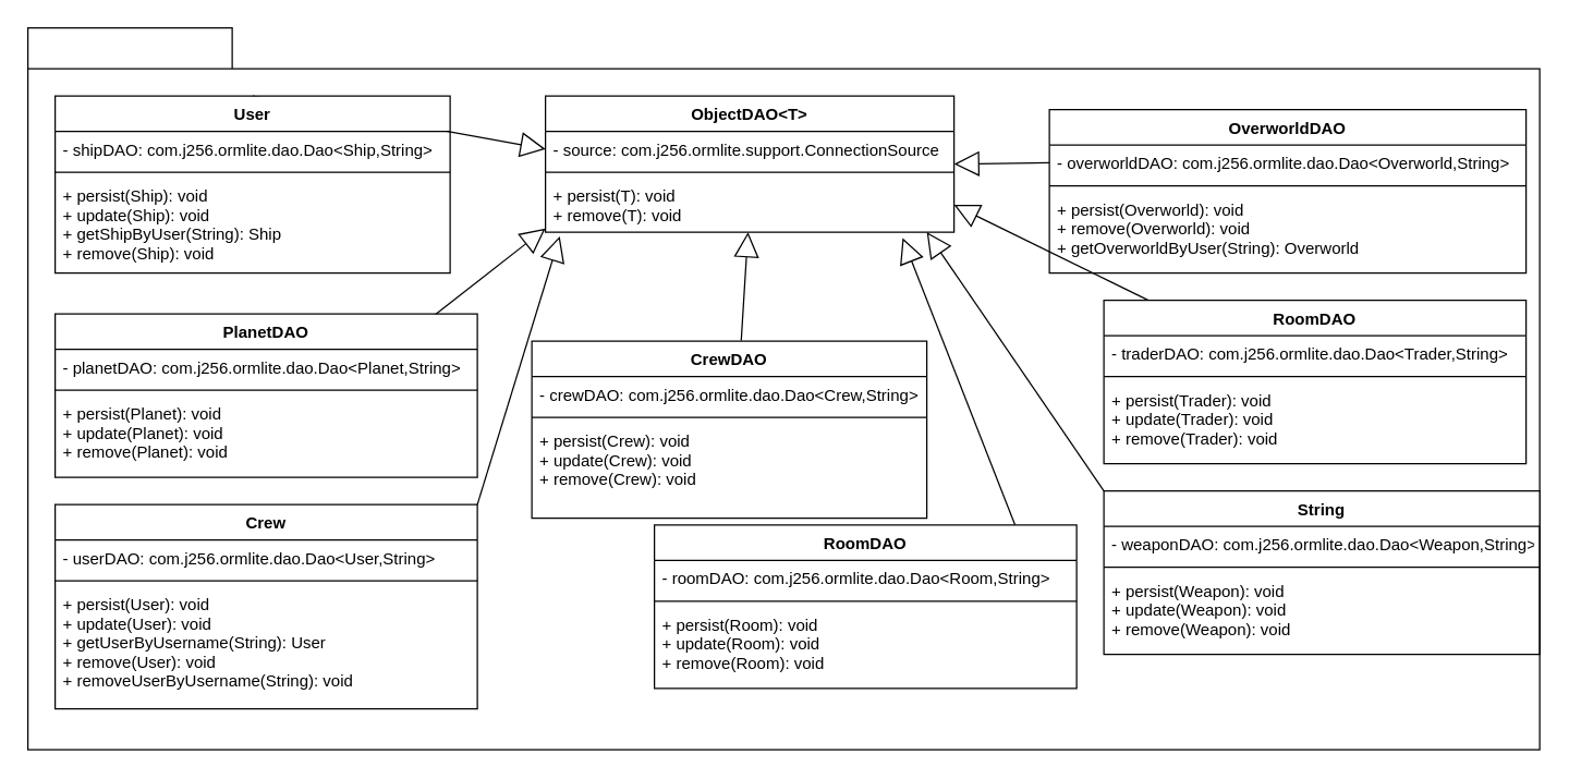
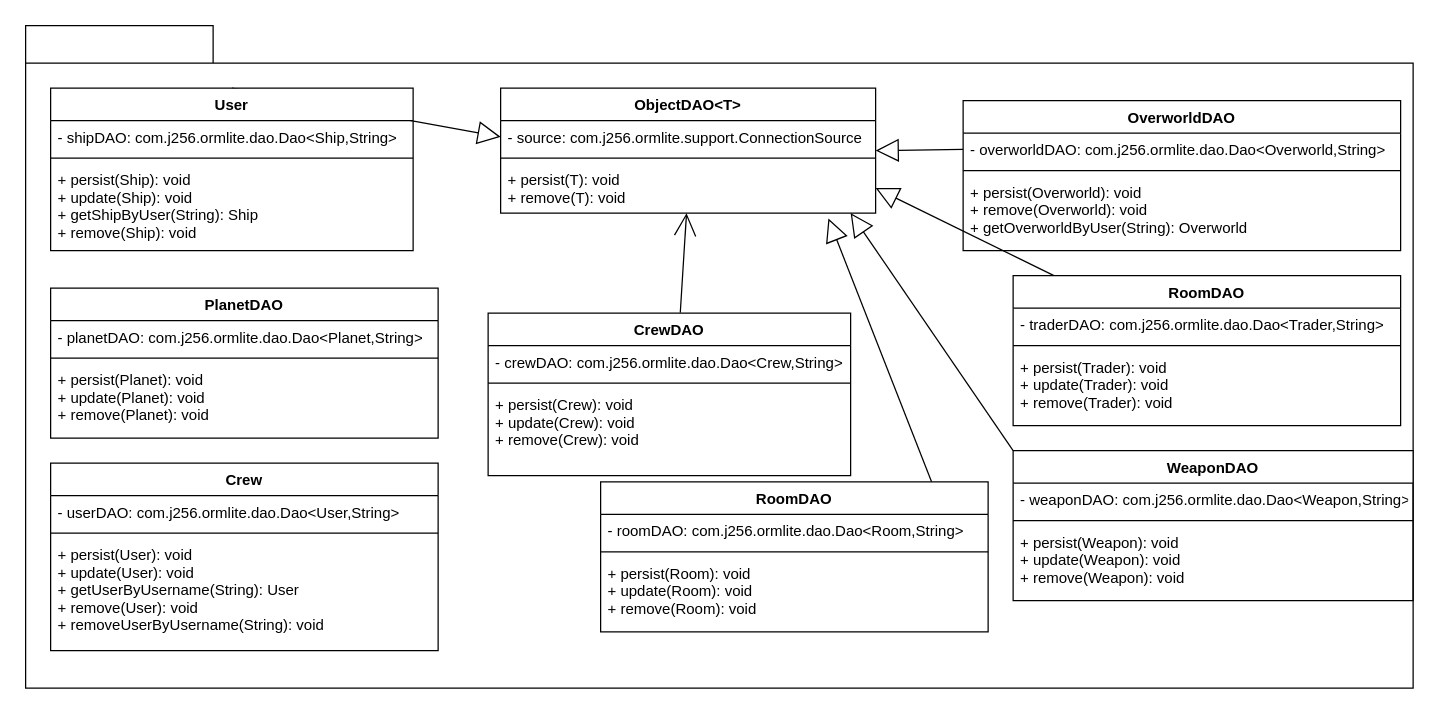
  <mxCell id="0" />
  <mxCell id="1" parent="0" />
  <mxCell id="2" value="" style="shape=folder;fontStyle=1;spacingTop=10;tabWidth=150;tabHeight=30;tabPosition=left;html=1;" vertex="1" parent="1"><mxGeometry x="20" y="20" width="1110" height="530" as="geometry" /></mxCell>
  <mxCell id="3" value="ObjectDAO&lt;T&gt;" style="swimlane;fontStyle=1;align=center;verticalAlign=top;childLayout=stackLayout;horizontal=1;startSize=26;horizontalStack=0;resizeParent=1;resizeParentMax=0;resizeLast=0;collapsible=1;marginBottom=0;" vertex="1" parent="1"><mxGeometry x="400" y="70" width="300" height="100" as="geometry"><mxRectangle x="460" y="200" width="120" height="26" as="alternateBounds" /></mxGeometry></mxCell>
  <mxCell id="4" value="- source: com.j256.ormlite.support.ConnectionSource" style="text;strokeColor=none;fillColor=none;align=left;verticalAlign=top;spacingLeft=4;spacingRight=4;overflow=hidden;rotatable=0;points=[[0,0.5],[1,0.5]];portConstraint=eastwest;" vertex="1" parent="3"><mxGeometry y="26" width="300" height="26" as="geometry" /></mxCell>
  <mxCell id="5" value="" style="line;strokeWidth=1;fillColor=none;align=left;verticalAlign=middle;spacingTop=-1;spacingLeft=3;spacingRight=3;rotatable=0;labelPosition=right;points=[];portConstraint=eastwest;" vertex="1" parent="3"><mxGeometry y="52" width="300" height="8" as="geometry" /></mxCell>
  <mxCell id="6" value="+ persist(T): void&#10;+ remove(T): void" style="text;strokeColor=none;fillColor=none;align=left;verticalAlign=top;spacingLeft=4;spacingRight=4;overflow=hidden;rotatable=0;points=[[0,0.5],[1,0.5]];portConstraint=eastwest;" vertex="1" parent="3"><mxGeometry y="60" width="300" height="40" as="geometry" /></mxCell>
  <mxCell id="7" value="" style="endArrow=block;endSize=16;endFill=0;html=1;exitX=0.5;exitY=0;exitDx=0;exitDy=0;entryX=0;entryY=0.5;entryDx=0;entryDy=0;" edge="1" parent="1" source="11" target="4"><mxGeometry width="160" relative="1" as="geometry"><mxPoint x="190" y="110" as="sourcePoint" /><mxPoint x="350" y="110" as="targetPoint" /></mxGeometry></mxCell>
- <mxCell id="8" value="" style="endArrow=block;endSize=16;endFill=0;html=1;exitX=0.53;exitY=-0.003;exitDx=0;exitDy=0;exitPerimeter=0;" edge="1" parent="1" source="43" target="6"><mxGeometry width="160" relative="1" as="geometry"><mxPoint x="225" y="240" as="sourcePoint" /><mxPoint x="410" y="119" as="targetPoint" /></mxGeometry></mxCell>
+ <mxCell id="8" value="" style="endArrow=open;endSize=16;endFill=0;html=1;exitX=0.53;exitY=-0.003;exitDx=0;exitDy=0;exitPerimeter=0;" edge="1" parent="1" source="43" target="6"><mxGeometry width="160" relative="1" as="geometry"><mxPoint x="225" y="240" as="sourcePoint" /><mxPoint x="410" y="119" as="targetPoint" /></mxGeometry></mxCell>
  <mxCell id="9" value="" style="endArrow=block;endSize=16;endFill=0;html=1;exitX=0;exitY=0.5;exitDx=0;exitDy=0;entryX=1;entryY=-0.25;entryDx=0;entryDy=0;entryPerimeter=0;" edge="1" parent="1" source="26" target="5"><mxGeometry width="160" relative="1" as="geometry"><mxPoint x="235" y="250" as="sourcePoint" /><mxPoint x="700" y="160" as="targetPoint" /></mxGeometry></mxCell>
- <mxCell id="10" value="" style="endArrow=block;endSize=16;endFill=0;html=1;exitX=0.897;exitY=0.011;exitDx=0;exitDy=0;entryX=0;entryY=0.931;entryDx=0;entryDy=0;exitPerimeter=0;entryPerimeter=0;" edge="1" parent="1" source="15" target="6"><mxGeometry width="160" relative="1" as="geometry"><mxPoint x="245" y="260" as="sourcePoint" /><mxPoint x="430" y="139" as="targetPoint" /></mxGeometry></mxCell>
  <mxCell id="11" value="User" style="swimlane;fontStyle=1;align=center;verticalAlign=top;childLayout=stackLayout;horizontal=1;startSize=26;horizontalStack=0;resizeParent=1;resizeParentMax=0;resizeLast=0;collapsible=1;marginBottom=0;" vertex="1" parent="1"><mxGeometry x="40" y="70" width="290" height="130" as="geometry"><mxRectangle x="460" y="200" width="120" height="26" as="alternateBounds" /></mxGeometry></mxCell>
  <mxCell id="12" value="- shipDAO: com.j256.ormlite.dao.Dao&lt;Ship,String&gt;" style="text;strokeColor=none;fillColor=none;align=left;verticalAlign=top;spacingLeft=4;spacingRight=4;overflow=hidden;rotatable=0;points=[[0,0.5],[1,0.5]];portConstraint=eastwest;" vertex="1" parent="11"><mxGeometry y="26" width="290" height="26" as="geometry" /></mxCell>
  <mxCell id="13" value="" style="line;strokeWidth=1;fillColor=none;align=left;verticalAlign=middle;spacingTop=-1;spacingLeft=3;spacingRight=3;rotatable=0;labelPosition=right;points=[];portConstraint=eastwest;" vertex="1" parent="11"><mxGeometry y="52" width="290" height="8" as="geometry" /></mxCell>
  <mxCell id="14" value="+ persist(Ship): void&#10;+ update(Ship): void&#10;+ getShipByUser(String): Ship&#10;+ remove(Ship): void" style="text;strokeColor=none;fillColor=none;align=left;verticalAlign=top;spacingLeft=4;spacingRight=4;overflow=hidden;rotatable=0;points=[[0,0.5],[1,0.5]];portConstraint=eastwest;" vertex="1" parent="11"><mxGeometry y="60" width="290" height="70" as="geometry" /></mxCell>
  <mxCell id="15" value="PlanetDAO" style="swimlane;fontStyle=1;align=center;verticalAlign=top;childLayout=stackLayout;horizontal=1;startSize=26;horizontalStack=0;resizeParent=1;resizeParentMax=0;resizeLast=0;collapsible=1;marginBottom=0;" vertex="1" parent="1"><mxGeometry x="40" y="230" width="310" height="120" as="geometry"><mxRectangle x="460" y="200" width="120" height="26" as="alternateBounds" /></mxGeometry></mxCell>
  <mxCell id="16" value="- planetDAO: com.j256.ormlite.dao.Dao&lt;Planet,String&gt;" style="text;strokeColor=none;fillColor=none;align=left;verticalAlign=top;spacingLeft=4;spacingRight=4;overflow=hidden;rotatable=0;points=[[0,0.5],[1,0.5]];portConstraint=eastwest;" vertex="1" parent="15"><mxGeometry y="26" width="310" height="26" as="geometry" /></mxCell>
  <mxCell id="17" value="" style="line;strokeWidth=1;fillColor=none;align=left;verticalAlign=middle;spacingTop=-1;spacingLeft=3;spacingRight=3;rotatable=0;labelPosition=right;points=[];portConstraint=eastwest;" vertex="1" parent="15"><mxGeometry y="52" width="310" height="8" as="geometry" /></mxCell>
  <mxCell id="18" value="+ persist(Planet): void&#10;+ update(Planet): void&#10;+ remove(Planet): void" style="text;strokeColor=none;fillColor=none;align=left;verticalAlign=top;spacingLeft=4;spacingRight=4;overflow=hidden;rotatable=0;points=[[0,0.5],[1,0.5]];portConstraint=eastwest;" vertex="1" parent="15"><mxGeometry y="60" width="310" height="60" as="geometry" /></mxCell>
  <mxCell id="19" value="Crew" style="swimlane;fontStyle=1;align=center;verticalAlign=top;childLayout=stackLayout;horizontal=1;startSize=26;horizontalStack=0;resizeParent=1;resizeParentMax=0;resizeLast=0;collapsible=1;marginBottom=0;" vertex="1" parent="1"><mxGeometry x="40" y="370" width="310" height="150" as="geometry"><mxRectangle x="460" y="200" width="120" height="26" as="alternateBounds" /></mxGeometry></mxCell>
  <mxCell id="20" value="- userDAO: com.j256.ormlite.dao.Dao&lt;User,String&gt;" style="text;strokeColor=none;fillColor=none;align=left;verticalAlign=top;spacingLeft=4;spacingRight=4;overflow=hidden;rotatable=0;points=[[0,0.5],[1,0.5]];portConstraint=eastwest;" vertex="1" parent="19"><mxGeometry y="26" width="310" height="26" as="geometry" /></mxCell>
  <mxCell id="21" value="" style="line;strokeWidth=1;fillColor=none;align=left;verticalAlign=middle;spacingTop=-1;spacingLeft=3;spacingRight=3;rotatable=0;labelPosition=right;points=[];portConstraint=eastwest;" vertex="1" parent="19"><mxGeometry y="52" width="310" height="8" as="geometry" /></mxCell>
  <mxCell id="22" value="+ persist(User): void&#10;+ update(User): void&#10;+ getUserByUsername(String): User&#10;+ remove(User): void&#10;+ removeUserByUsername(String): void" style="text;strokeColor=none;fillColor=none;align=left;verticalAlign=top;spacingLeft=4;spacingRight=4;overflow=hidden;rotatable=0;points=[[0,0.5],[1,0.5]];portConstraint=eastwest;" vertex="1" parent="19"><mxGeometry y="60" width="310" height="90" as="geometry" /></mxCell>
- <mxCell id="23" value="" style="endArrow=block;endSize=16;endFill=0;html=1;exitX=1;exitY=0;exitDx=0;exitDy=0;entryX=0.035;entryY=1.078;entryDx=0;entryDy=0;entryPerimeter=0;" edge="1" parent="1" source="19" target="6"><mxGeometry width="160" relative="1" as="geometry"><mxPoint x="255" y="270" as="sourcePoint" /><mxPoint x="440" y="149" as="targetPoint" /></mxGeometry></mxCell>
  <mxCell id="24" value="" style="endArrow=block;endSize=16;endFill=0;html=1;entryX=1;entryY=0.5;entryDx=0;entryDy=0;" edge="1" parent="1" source="29" target="6"><mxGeometry width="160" relative="1" as="geometry"><mxPoint x="265" y="280" as="sourcePoint" /><mxPoint x="450" y="159" as="targetPoint" /></mxGeometry></mxCell>
  <mxCell id="25" value="OverworldDAO" style="swimlane;fontStyle=1;align=center;verticalAlign=top;childLayout=stackLayout;horizontal=1;startSize=26;horizontalStack=0;resizeParent=1;resizeParentMax=0;resizeLast=0;collapsible=1;marginBottom=0;" vertex="1" parent="1"><mxGeometry x="770" y="80" width="350" height="120" as="geometry"><mxRectangle x="460" y="200" width="120" height="26" as="alternateBounds" /></mxGeometry></mxCell>
  <mxCell id="26" value="- overworldDAO: com.j256.ormlite.dao.Dao&lt;Overworld,String&gt;" style="text;strokeColor=none;fillColor=none;align=left;verticalAlign=top;spacingLeft=4;spacingRight=4;overflow=hidden;rotatable=0;points=[[0,0.5],[1,0.5]];portConstraint=eastwest;" vertex="1" parent="25"><mxGeometry y="26" width="350" height="26" as="geometry" /></mxCell>
  <mxCell id="27" value="" style="line;strokeWidth=1;fillColor=none;align=left;verticalAlign=middle;spacingTop=-1;spacingLeft=3;spacingRight=3;rotatable=0;labelPosition=right;points=[];portConstraint=eastwest;" vertex="1" parent="25"><mxGeometry y="52" width="350" height="8" as="geometry" /></mxCell>
  <mxCell id="28" value="+ persist(Overworld): void&#10;+ remove(Overworld): void&#10;+ getOverworldByUser(String): Overworld" style="text;strokeColor=none;fillColor=none;align=left;verticalAlign=top;spacingLeft=4;spacingRight=4;overflow=hidden;rotatable=0;points=[[0,0.5],[1,0.5]];portConstraint=eastwest;" vertex="1" parent="25"><mxGeometry y="60" width="350" height="60" as="geometry" /></mxCell>
  <mxCell id="29" value="RoomDAO" style="swimlane;fontStyle=1;align=center;verticalAlign=top;childLayout=stackLayout;horizontal=1;startSize=26;horizontalStack=0;resizeParent=1;resizeParentMax=0;resizeLast=0;collapsible=1;marginBottom=0;" vertex="1" parent="1"><mxGeometry x="810" y="220" width="310" height="120" as="geometry"><mxRectangle x="460" y="200" width="120" height="26" as="alternateBounds" /></mxGeometry></mxCell>
  <mxCell id="30" value="- traderDAO: com.j256.ormlite.dao.Dao&lt;Trader,String&gt;" style="text;strokeColor=none;fillColor=none;align=left;verticalAlign=top;spacingLeft=4;spacingRight=4;overflow=hidden;rotatable=0;points=[[0,0.5],[1,0.5]];portConstraint=eastwest;" vertex="1" parent="29"><mxGeometry y="26" width="310" height="26" as="geometry" /></mxCell>
  <mxCell id="31" value="" style="line;strokeWidth=1;fillColor=none;align=left;verticalAlign=middle;spacingTop=-1;spacingLeft=3;spacingRight=3;rotatable=0;labelPosition=right;points=[];portConstraint=eastwest;" vertex="1" parent="29"><mxGeometry y="52" width="310" height="8" as="geometry" /></mxCell>
  <mxCell id="32" value="+ persist(Trader): void&#10;+ update(Trader): void&#10;+ remove(Trader): void" style="text;strokeColor=none;fillColor=none;align=left;verticalAlign=top;spacingLeft=4;spacingRight=4;overflow=hidden;rotatable=0;points=[[0,0.5],[1,0.5]];portConstraint=eastwest;" vertex="1" parent="29"><mxGeometry y="60" width="310" height="60" as="geometry" /></mxCell>
- <mxCell id="33" value="String" style="swimlane;fontStyle=1;align=center;verticalAlign=top;childLayout=stackLayout;horizontal=1;startSize=26;horizontalStack=0;resizeParent=1;resizeParentMax=0;resizeLast=0;collapsible=1;marginBottom=0;" vertex="1" parent="1"><mxGeometry x="810" y="360" width="320" height="120" as="geometry"><mxRectangle x="460" y="200" width="120" height="26" as="alternateBounds" /></mxGeometry></mxCell>
+ <mxCell id="33" value="WeaponDAO" style="swimlane;fontStyle=1;align=center;verticalAlign=top;childLayout=stackLayout;horizontal=1;startSize=26;horizontalStack=0;resizeParent=1;resizeParentMax=0;resizeLast=0;collapsible=1;marginBottom=0;" vertex="1" parent="1"><mxGeometry x="810" y="360" width="320" height="120" as="geometry"><mxRectangle x="460" y="200" width="120" height="26" as="alternateBounds" /></mxGeometry></mxCell>
  <mxCell id="34" value="- weaponDAO: com.j256.ormlite.dao.Dao&lt;Weapon,String&gt;" style="text;strokeColor=none;fillColor=none;align=left;verticalAlign=top;spacingLeft=4;spacingRight=4;overflow=hidden;rotatable=0;points=[[0,0.5],[1,0.5]];portConstraint=eastwest;" vertex="1" parent="33"><mxGeometry y="26" width="320" height="26" as="geometry" /></mxCell>
  <mxCell id="35" value="" style="line;strokeWidth=1;fillColor=none;align=left;verticalAlign=middle;spacingTop=-1;spacingLeft=3;spacingRight=3;rotatable=0;labelPosition=right;points=[];portConstraint=eastwest;" vertex="1" parent="33"><mxGeometry y="52" width="320" height="8" as="geometry" /></mxCell>
  <mxCell id="36" value="+ persist(Weapon): void&#10;+ update(Weapon): void&#10;+ remove(Weapon): void" style="text;strokeColor=none;fillColor=none;align=left;verticalAlign=top;spacingLeft=4;spacingRight=4;overflow=hidden;rotatable=0;points=[[0,0.5],[1,0.5]];portConstraint=eastwest;" vertex="1" parent="33"><mxGeometry y="60" width="320" height="60" as="geometry" /></mxCell>
  <mxCell id="37" value="" style="endArrow=block;endSize=16;endFill=0;html=1;exitX=0;exitY=0;exitDx=0;exitDy=0;" edge="1" parent="1" source="33"><mxGeometry width="160" relative="1" as="geometry"><mxPoint x="780" y="129" as="sourcePoint" /><mxPoint x="680" y="170" as="targetPoint" /></mxGeometry></mxCell>
  <mxCell id="38" value="RoomDAO" style="swimlane;fontStyle=1;align=center;verticalAlign=top;childLayout=stackLayout;horizontal=1;startSize=26;horizontalStack=0;resizeParent=1;resizeParentMax=0;resizeLast=0;collapsible=1;marginBottom=0;" vertex="1" parent="1"><mxGeometry x="480" y="385" width="310" height="120" as="geometry"><mxRectangle x="460" y="200" width="120" height="26" as="alternateBounds" /></mxGeometry></mxCell>
  <mxCell id="39" value="- roomDAO: com.j256.ormlite.dao.Dao&lt;Room,String&gt;" style="text;strokeColor=none;fillColor=none;align=left;verticalAlign=top;spacingLeft=4;spacingRight=4;overflow=hidden;rotatable=0;points=[[0,0.5],[1,0.5]];portConstraint=eastwest;" vertex="1" parent="38"><mxGeometry y="26" width="310" height="26" as="geometry" /></mxCell>
  <mxCell id="40" value="" style="line;strokeWidth=1;fillColor=none;align=left;verticalAlign=middle;spacingTop=-1;spacingLeft=3;spacingRight=3;rotatable=0;labelPosition=right;points=[];portConstraint=eastwest;" vertex="1" parent="38"><mxGeometry y="52" width="310" height="8" as="geometry" /></mxCell>
  <mxCell id="41" value="+ persist(Room): void&#10;+ update(Room): void&#10;+ remove(Room): void" style="text;strokeColor=none;fillColor=none;align=left;verticalAlign=top;spacingLeft=4;spacingRight=4;overflow=hidden;rotatable=0;points=[[0,0.5],[1,0.5]];portConstraint=eastwest;" vertex="1" parent="38"><mxGeometry y="60" width="310" height="60" as="geometry" /></mxCell>
  <mxCell id="42" value="" style="endArrow=block;endSize=16;endFill=0;html=1;exitX=0.854;exitY=-0.001;exitDx=0;exitDy=0;entryX=0.874;entryY=1.107;entryDx=0;entryDy=0;entryPerimeter=0;exitPerimeter=0;" edge="1" parent="1" source="38" target="6"><mxGeometry width="160" relative="1" as="geometry"><mxPoint x="790" y="139" as="sourcePoint" /><mxPoint x="720" y="140" as="targetPoint" /></mxGeometry></mxCell>
  <mxCell id="43" value="CrewDAO" style="swimlane;fontStyle=1;align=center;verticalAlign=top;childLayout=stackLayout;horizontal=1;startSize=26;horizontalStack=0;resizeParent=1;resizeParentMax=0;resizeLast=0;collapsible=1;marginBottom=0;" vertex="1" parent="1"><mxGeometry x="390" y="250" width="290" height="130" as="geometry"><mxRectangle x="460" y="200" width="120" height="26" as="alternateBounds" /></mxGeometry></mxCell>
  <mxCell id="44" value="- crewDAO: com.j256.ormlite.dao.Dao&lt;Crew,String&gt;" style="text;strokeColor=none;fillColor=none;align=left;verticalAlign=top;spacingLeft=4;spacingRight=4;overflow=hidden;rotatable=0;points=[[0,0.5],[1,0.5]];portConstraint=eastwest;" vertex="1" parent="43"><mxGeometry y="26" width="290" height="26" as="geometry" /></mxCell>
  <mxCell id="45" value="" style="line;strokeWidth=1;fillColor=none;align=left;verticalAlign=middle;spacingTop=-1;spacingLeft=3;spacingRight=3;rotatable=0;labelPosition=right;points=[];portConstraint=eastwest;" vertex="1" parent="43"><mxGeometry y="52" width="290" height="8" as="geometry" /></mxCell>
  <mxCell id="46" value="+ persist(Crew): void&#10;+ update(Crew): void&#10;+ remove(Crew): void" style="text;strokeColor=none;fillColor=none;align=left;verticalAlign=top;spacingLeft=4;spacingRight=4;overflow=hidden;rotatable=0;points=[[0,0.5],[1,0.5]];portConstraint=eastwest;" vertex="1" parent="43"><mxGeometry y="60" width="290" height="70" as="geometry" /></mxCell>
